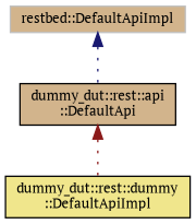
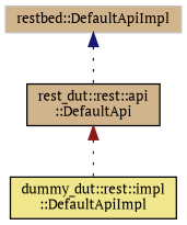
  digraph {
    fontname="PT Serif"
    node [color=black fillcolor=tan fontname="PT Serif" fontsize=10 shape=record style=filled]
    edge [dir=back fontname="PT Serif" fontsize=10 labelfontname=Helvetica labelfontsize=10 style=dotted]
-   n1 [fillcolor=khaki fontcolor=black height=0.2 label="dummy_dut::rest::dummy\l::DefaultApiImpl" width=0.4]
-   n2 [height=0.2 label="dummy_dut::rest::api\l::DefaultApi" width=0.4]
+   n1 [fillcolor=khaki fontcolor=black height=0.2 label="dummy_dut::rest::impl\l::DefaultApiImpl" width=0.4]
+   n2 [height=0.2 label="rest_dut::rest::api\l::DefaultApi" width=0.4]
    n3 [color=grey75 height=0.2 label="restbed::DefaultApiImpl" width=0.4]
    n2 -> n1 [color=firebrick4]
    n3 -> n2 [color=midnightblue]
  }
